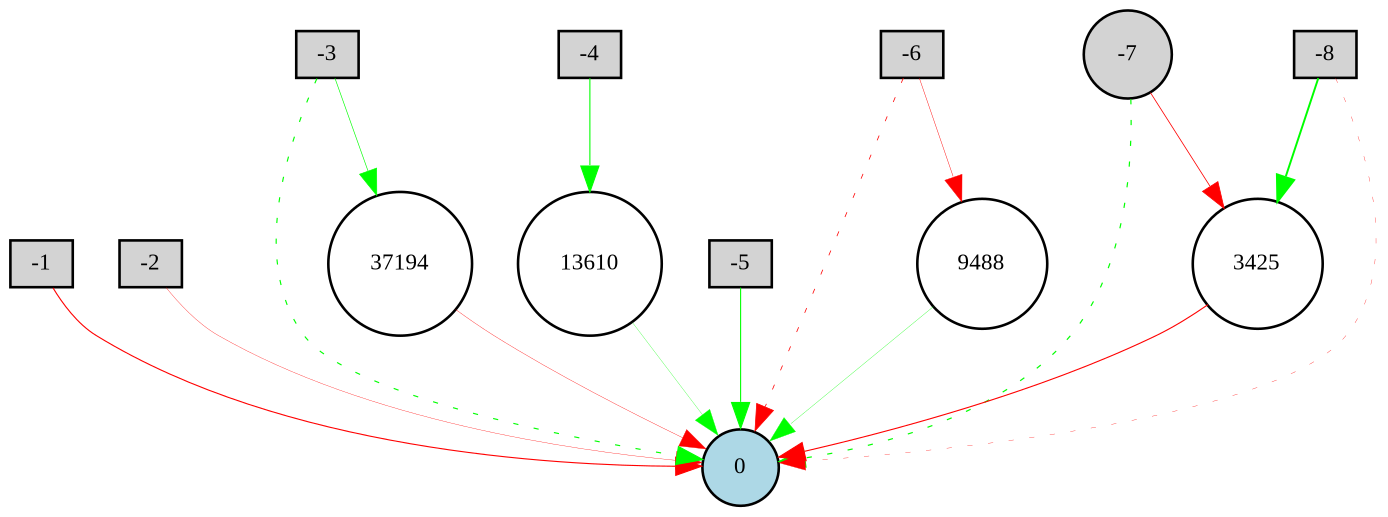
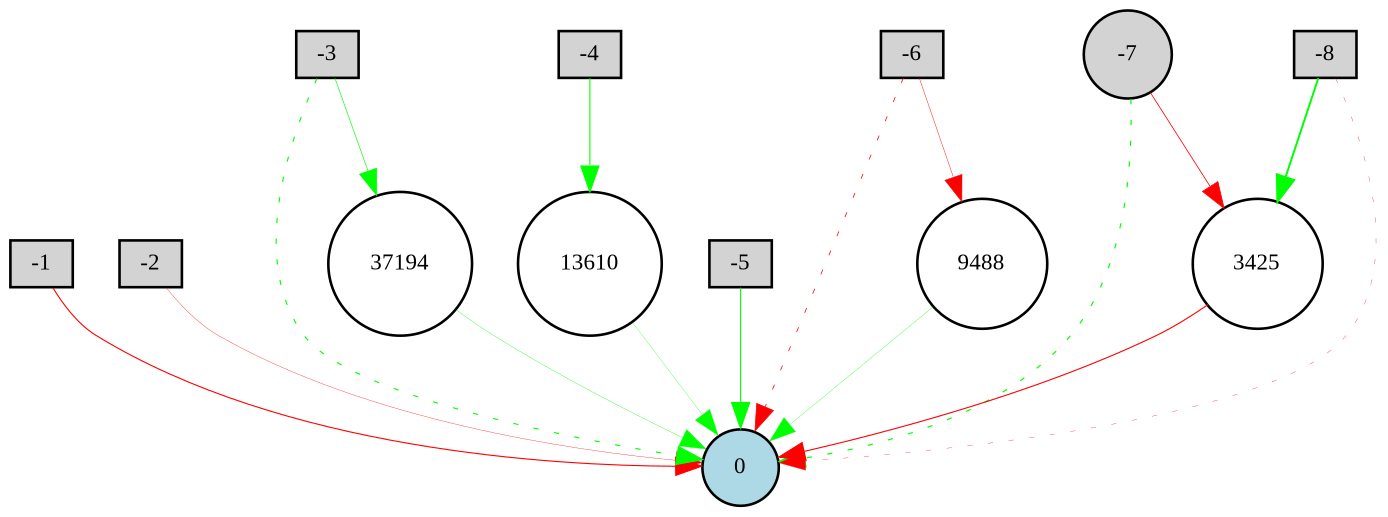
  digraph {
    fontname="Liberation Serif"
    node [fillcolor=lightgray fontname="Liberation Serif" fontsize=9 shape=box style=filled]
    edge [color=red fontname="Liberation Serif" style=solid]
    -1 [height=0.2 width=0.2]
    0 [fillcolor=lightblue height=0.2 shape=circle width=0.2]
    -2 [height=0.2 width=0.2]
    -3 [height=0.2 width=0.2]
    37194 [fillcolor=white height=0.2 shape=circle width=0.2]
    -4 [height=0.2 width=0.2]
    13610 [fillcolor=white height=0.2 shape=circle width=0.2]
    -5 [height=0.2 width=0.2]
    -6 [height=0.2 width=0.2]
    9488 [fillcolor=white height=0.2 shape=circle width=0.2]
    -7 [height=0.2 shape=circle width=0.2]
    3425 [fillcolor=white height=0.2 shape=circle width=0.2]
    -8 [height=0.2 width=0.2]
    -1 -> 0 [penwidth=0.42667211770709257]
    -2 -> 0 [penwidth=0.12684285896328787]
    -3 -> 0 [color=green penwidth=0.4401009468005145 style=dotted]
    -3 -> 37194 [color=green penwidth=0.24769130738173467]
-   37194 -> 0 [penwidth=0.13662650569032928]
+   37194 -> 0 [color=green penwidth=0.13662650569032928]
    -4 -> 13610 [color=green penwidth=0.4193911738506526]
    13610 -> 0 [color=green penwidth=0.11053651795764852]
    -5 -> 0 [color=green penwidth=0.4219800413676724]
    -6 -> 0 [penwidth=0.29799472986739384 style=dotted]
    -6 -> 9488 [penwidth=0.16918580858802063]
    9488 -> 0 [color=green penwidth=0.11950550235279972]
    -7 -> 0 [color=green penwidth=0.4592377283717506 style=dotted]
    -7 -> 3425 [penwidth=0.30775499864762657]
    3425 -> 0 [penwidth=0.4250966432853809]
    -8 -> 0 [penwidth=0.12294646848976747 style=dotted]
    -8 -> 3425 [color=green penwidth=0.7522293626545007]
  }
